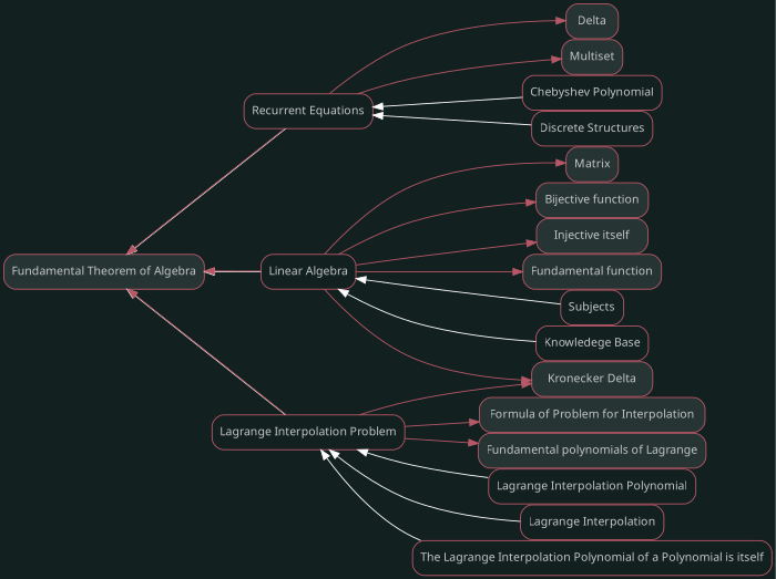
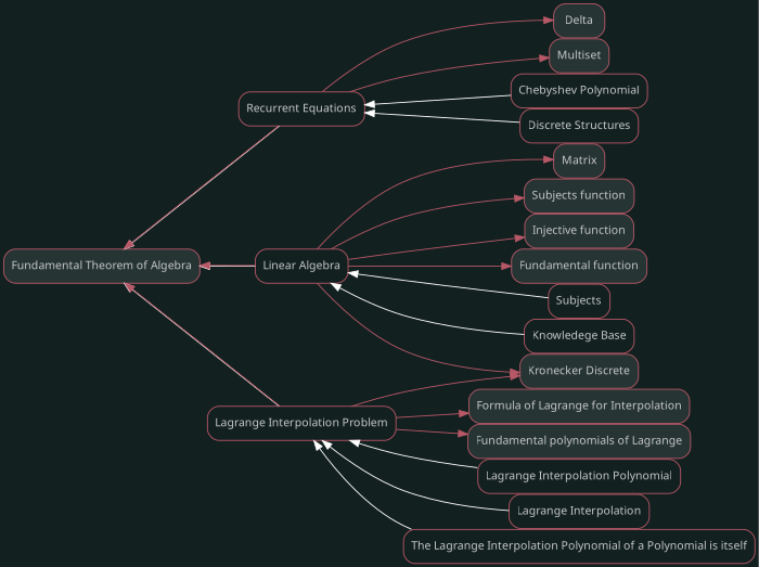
  digraph {
    bgcolor="#132020"
    nodesep=0
    rankdir=LR
    ranksep=0
    node [color="#b75867" fillcolor="#273434" fontcolor="#c4c7c7" fontname=sans fontsize="12px" labelfontname=sans shape=rectangle style="rounded,filled"]
    edge [color="#b75867"]
    n1 [label="Fundamental Theorem of Algebra"]
    n2 [fillcolor="#FFFFFF" label="Recurrent Equations" style=rounded]
    n3 [fillcolor="#FFFFFF" label="Linear Algebra" style=rounded]
    n4 [fillcolor="#FFFFFF" label="Lagrange Interpolation Problem" style=rounded]
    n5 [label=Delta]
    n6 [label=Multiset]
    n7 [fillcolor="#FFFFFF" label="Chebyshev Polynomial" style=rounded]
    n8 [fillcolor="#FFFFFF" label="Discrete Structures" style=rounded]
    n9 [label=Matrix]
-   n10 [label="Bijective function"]
-   n11 [label="Injective itself"]
+   n10 [label="Subjects function"]
+   n11 [label="Injective function"]
    n12 [label="Fundamental function"]
-   n13 [label="Kronecker Delta"]
+   n13 [label="Kronecker Discrete"]
    n14 [fillcolor="#FFFFFF" label=Subjects style=rounded]
    n15 [fillcolor="#FFFFFF" label="Knowledege Base" style=rounded]
-   n16 [label="Formula of Problem for Interpolation"]
+   n16 [label="Formula of Lagrange for Interpolation"]
    n17 [label="Fundamental polynomials of Lagrange"]
    n18 [fillcolor="#FFFFFF" label="Lagrange Interpolation Polynomial" style=rounded]
    n19 [fillcolor="#FFFFFF" label="Lagrange Interpolation" style=rounded]
    n20 [fillcolor="#FFFFFF" label="The Lagrange Interpolation Polynomial of a Polynomial is itself" style=rounded]
    subgraph sub_1 {
    }
    subgraph sub_2 {
      n1
      n2
      n3
      n4
    }
    subgraph sub_3 {
      n1
      n2
      n5
      n6
    }
    subgraph sub_4 {
      n2
      n7
      n8
    }
    subgraph sub_5 {
      n1
      n3
      n9
      n10
      n11
      n12
      n13
    }
    subgraph sub_6 {
      n3
      n14
      n15
    }
    subgraph sub_7 {
      n1
      n4
      n13
      n16
      n17
    }
    subgraph sub_8 {
      n4
      n18
      n19
      n20
    }
    n1 -> n2 [color="#FFFFFF" dir=back]
    n1 -> n3 [color="#FFFFFF" dir=back]
    n1 -> n4 [color="#FFFFFF" dir=back]
    n2 -> n1
    n2 -> n5
    n2 -> n6
    n2 -> n7 [color="#FFFFFF" dir=back]
    n2 -> n8 [color="#FFFFFF" dir=back]
    n3 -> n1
    n3 -> n9
    n3 -> n10
    n3 -> n11
    n3 -> n12
    n3 -> n13
    n3 -> n14 [color="#FFFFFF" dir=back]
    n3 -> n15 [color="#FFFFFF" dir=back]
    n4 -> n1
    n4 -> n13
    n4 -> n16
    n4 -> n17
    n4 -> n18 [color="#FFFFFF" dir=back]
    n4 -> n19 [color="#FFFFFF" dir=back]
    n4 -> n20 [color="#FFFFFF" dir=back]
  }
